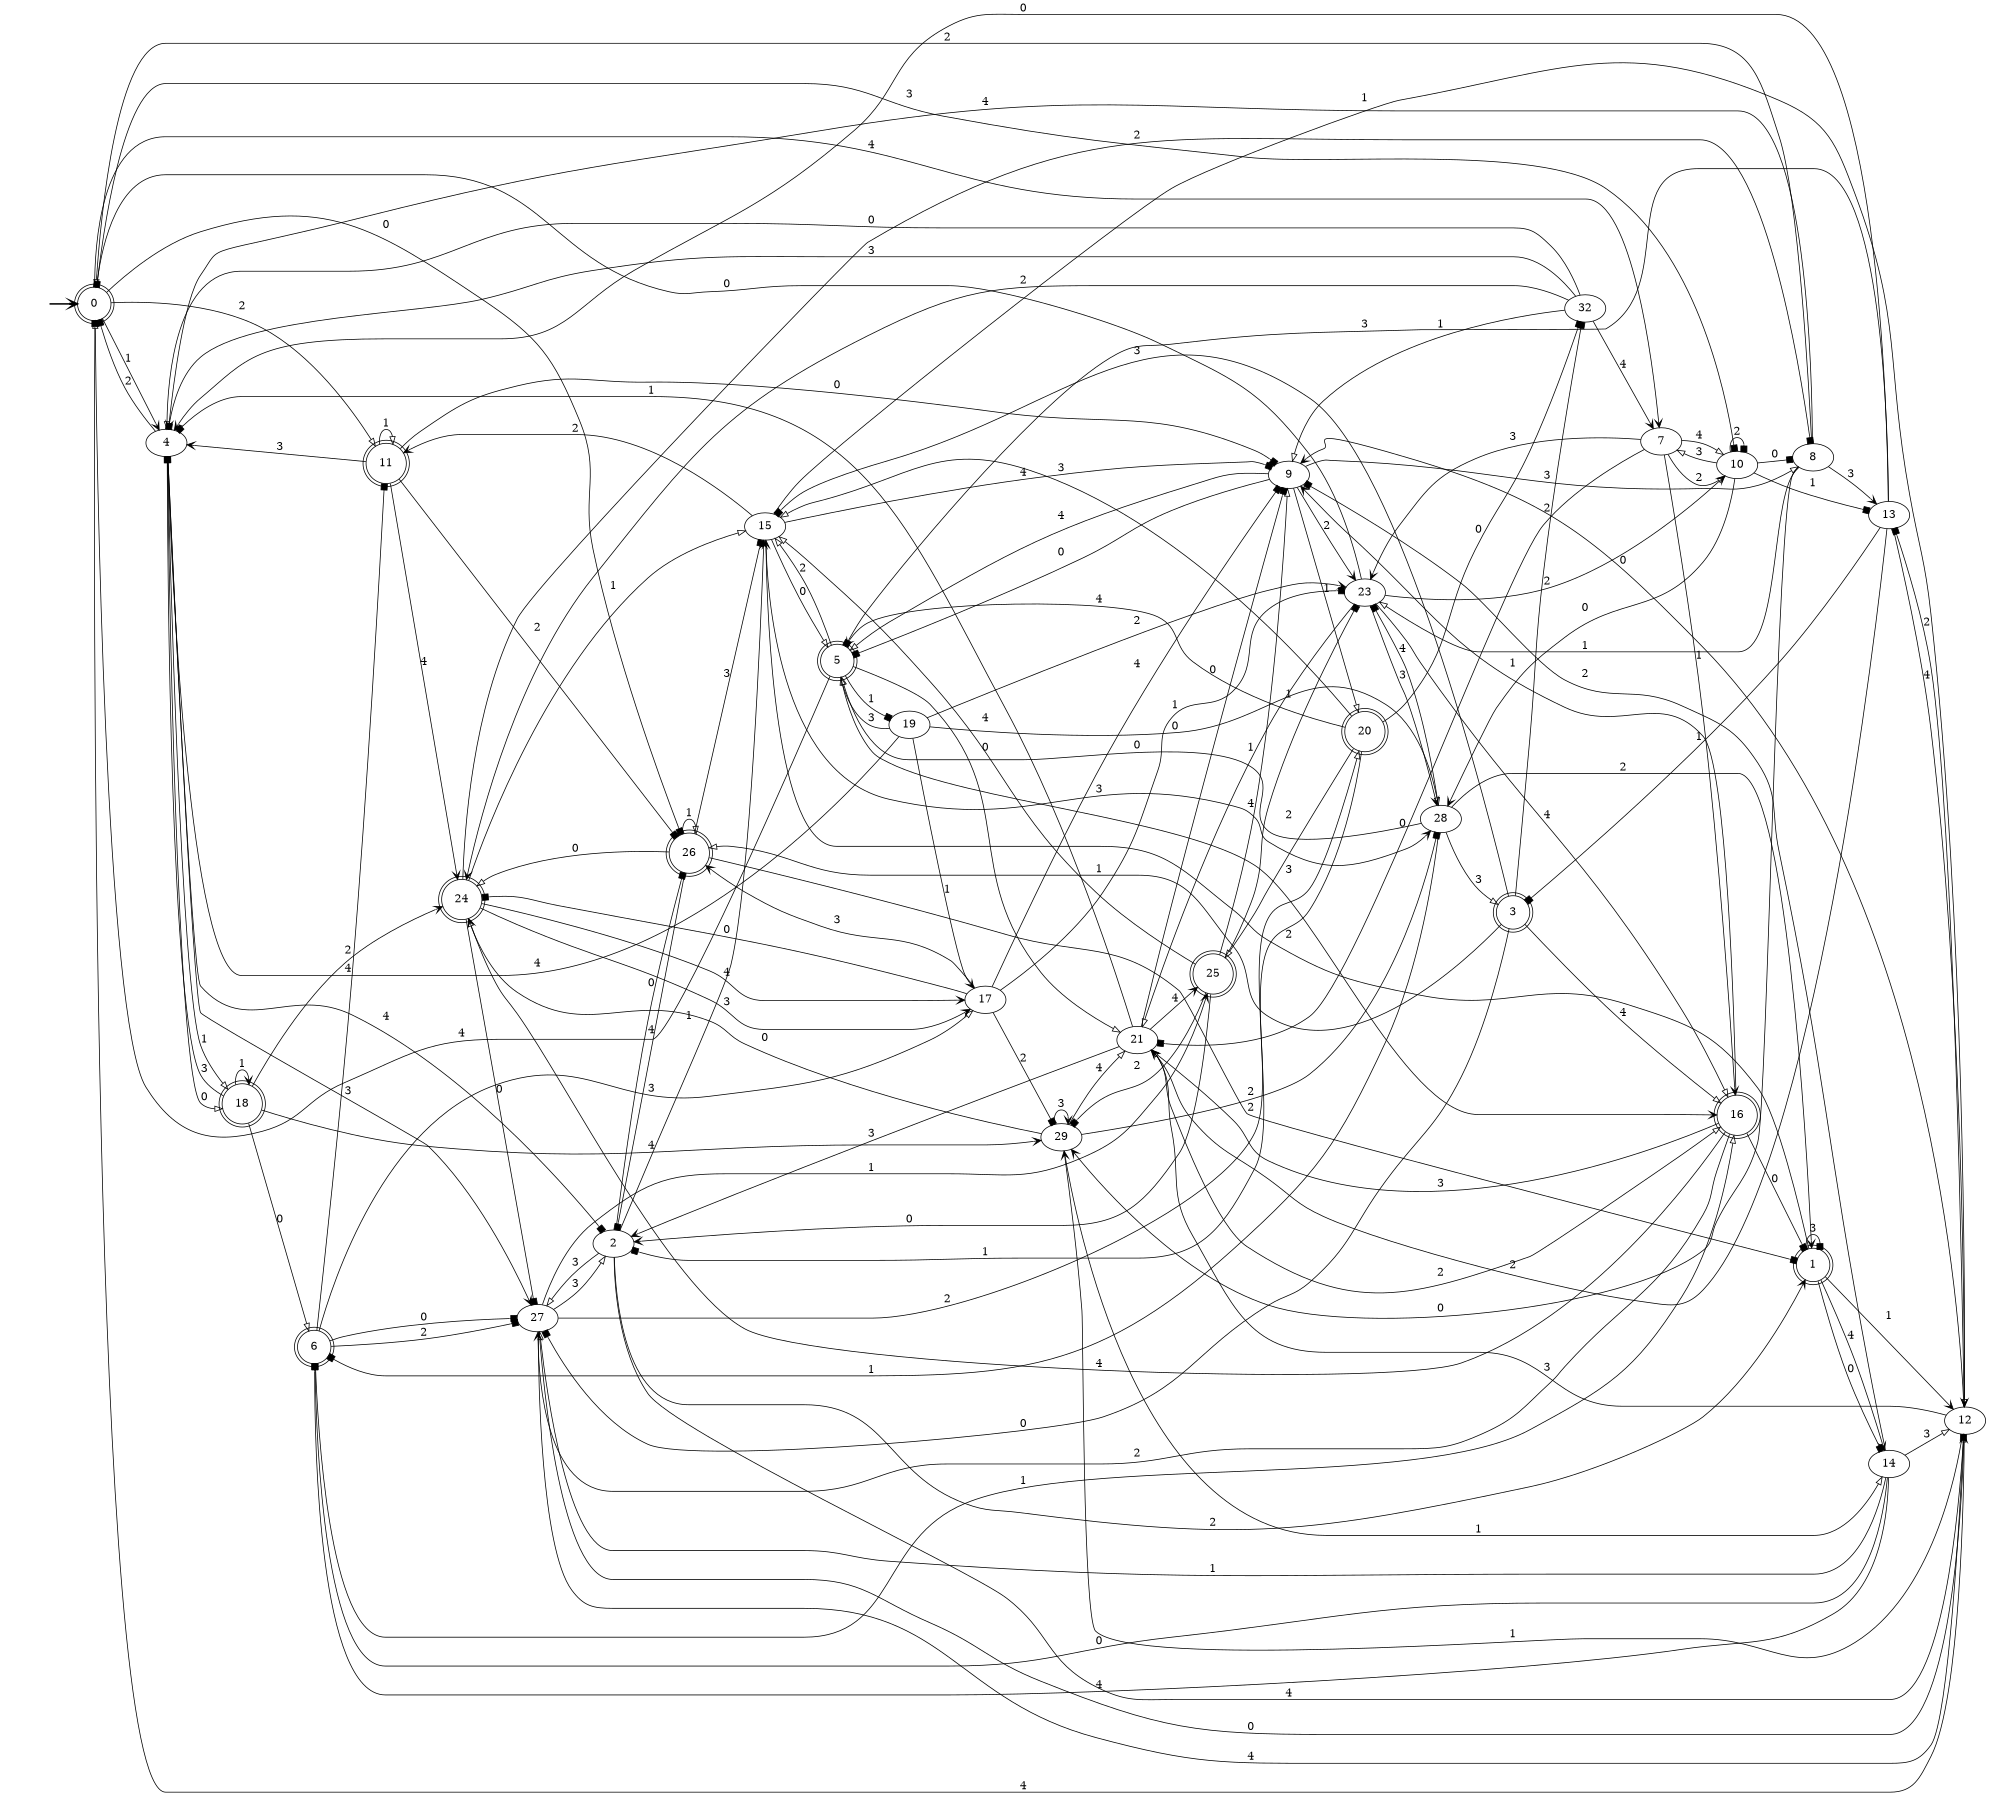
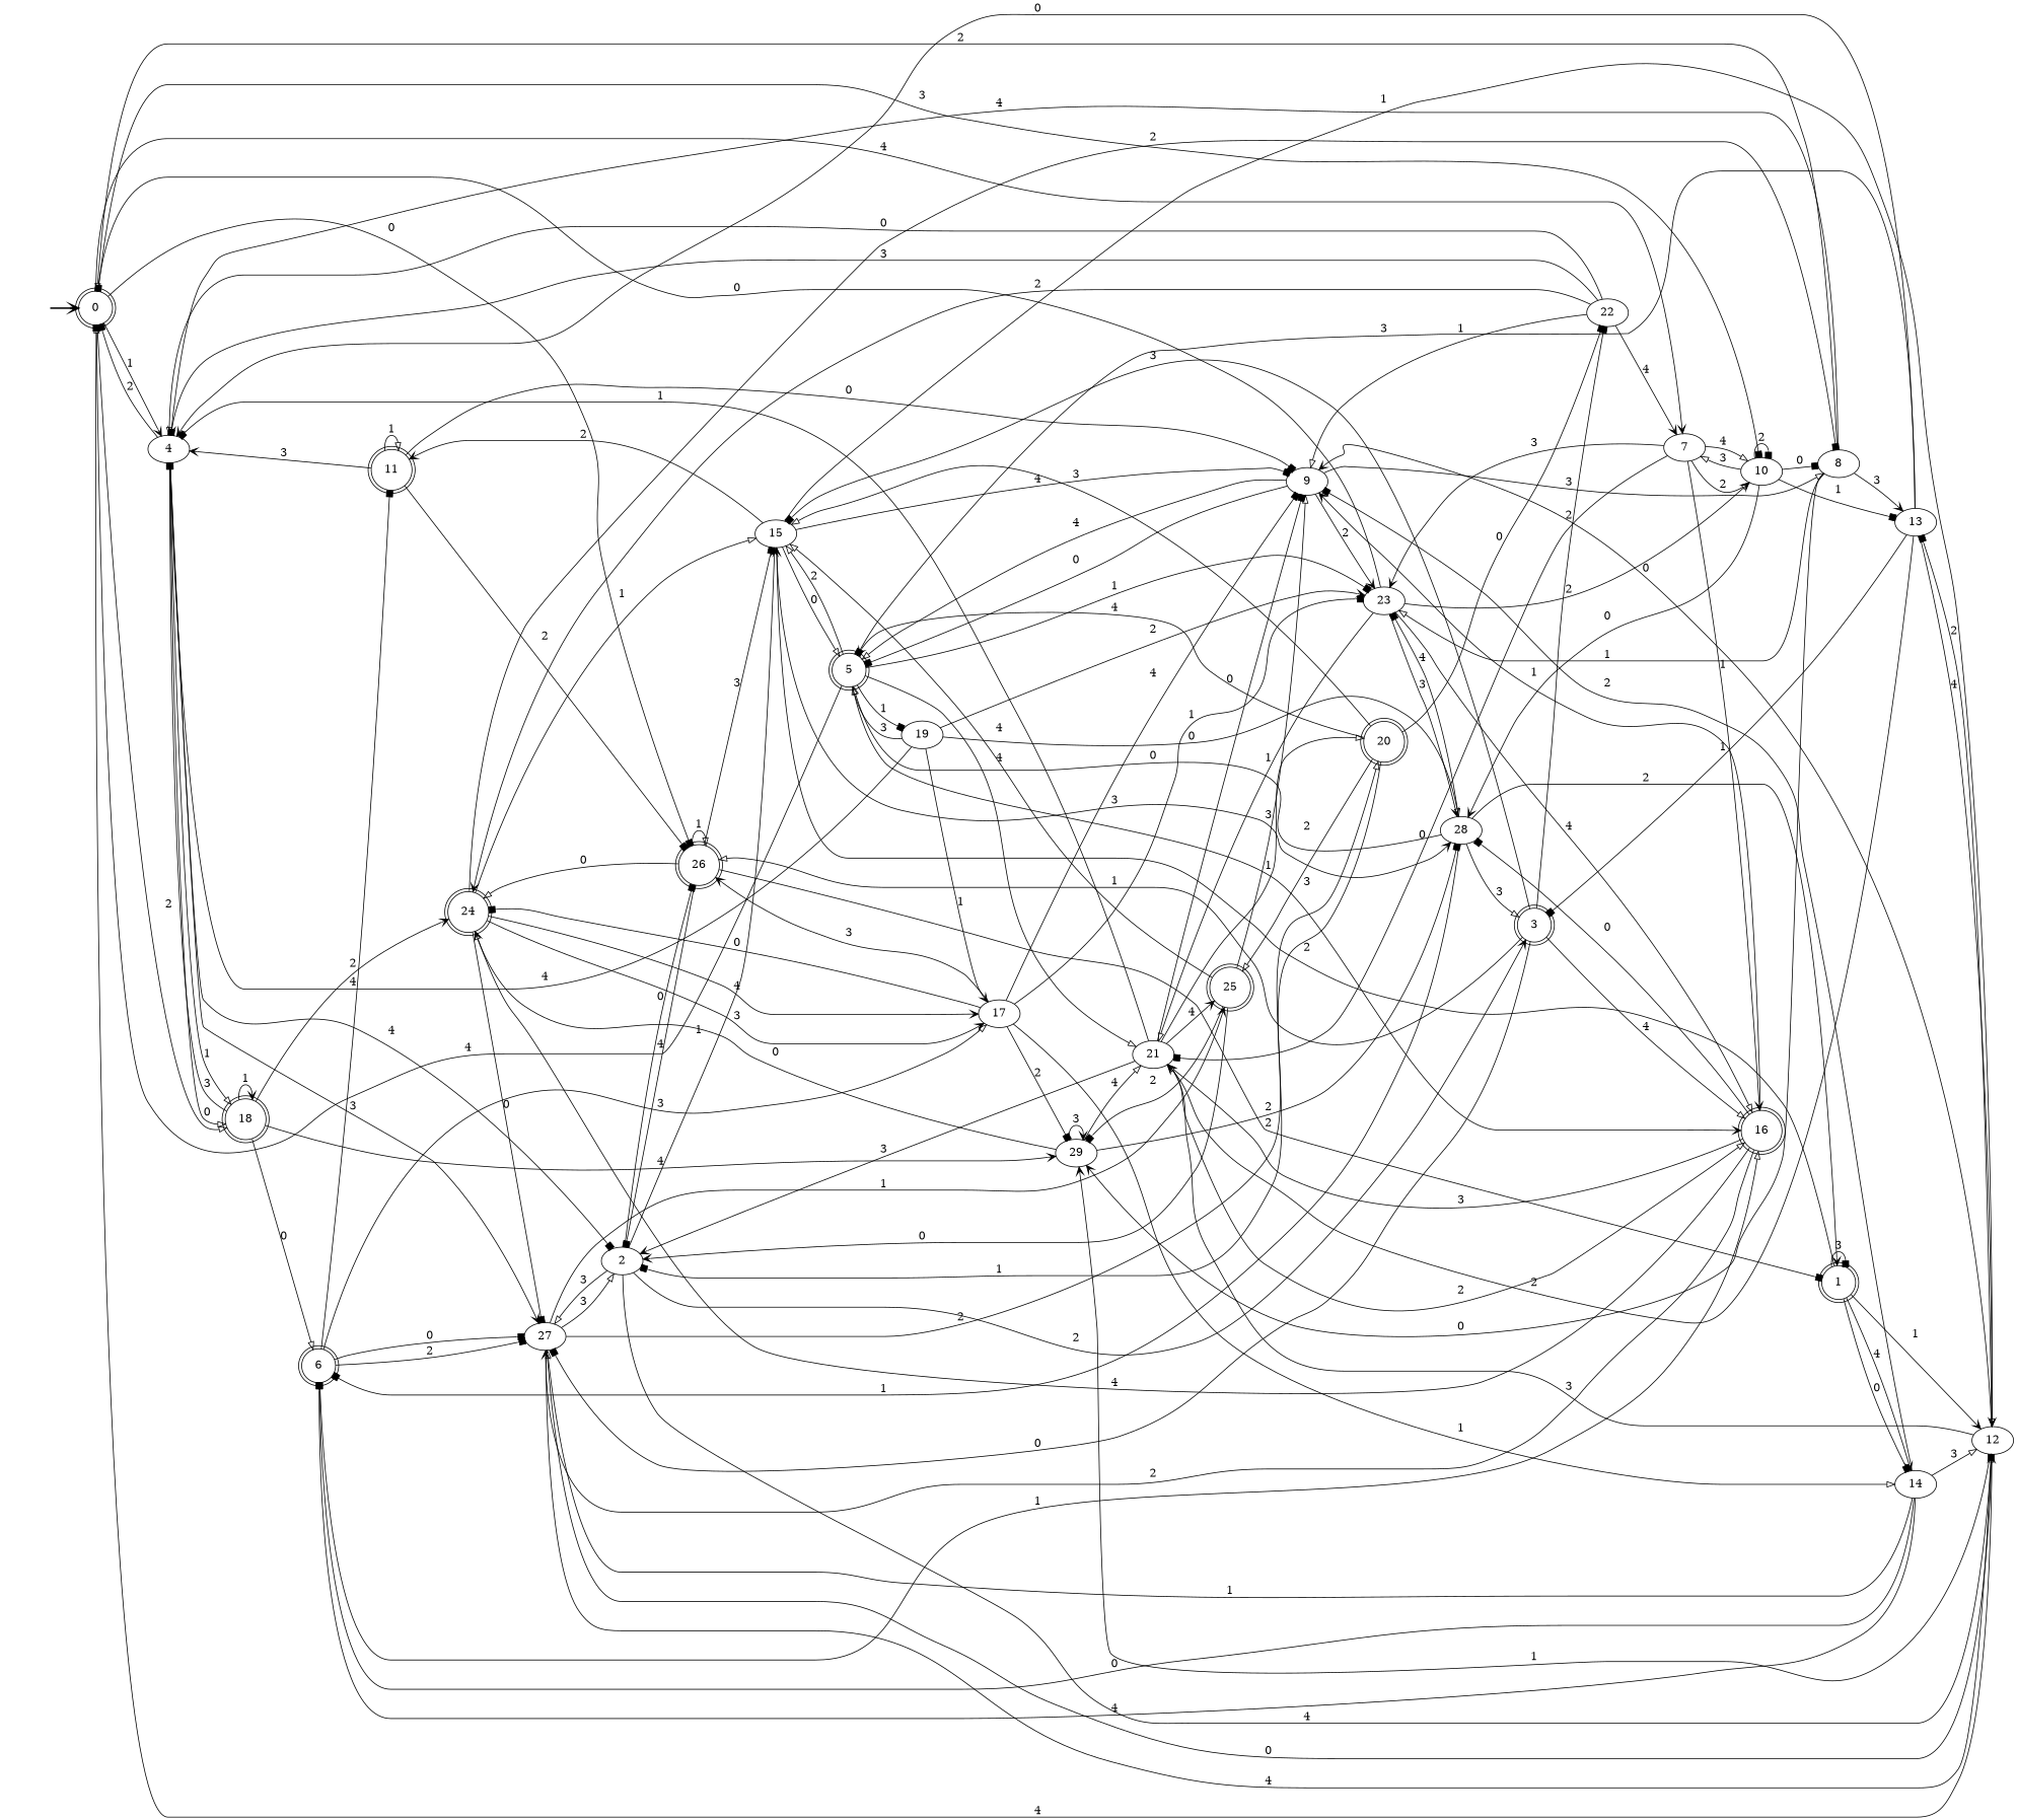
  digraph {
    rankdir=LR
    edge [arrowhead=box]
    fake [style=invisible]
    0 [root=true shape=doublecircle]
    4
    7
    10
    11 [shape=doublecircle]
    26 [shape=doublecircle]
    2
    27
    18 [shape=doublecircle]
    16 [shape=doublecircle]
    21
    23
    8
    13
    28
    9
    24 [shape=doublecircle]
    1 [shape=doublecircle]
    15
    12
    14
    29
    6 [shape=doublecircle]
    5 [shape=doublecircle]
    3 [shape=doublecircle]
-   22 [label=32]
+   22
    20 [shape=doublecircle]
    25 [shape=doublecircle]
    19
    17
    fake -> 0 [arrowhead=vee style=bold]
    0 -> 4 [arrowhead=vee label=1]
    0 -> 7 [arrowhead=vee label=4]
    0 -> 10 [label=3]
-   0 -> 11 [arrowhead=onormal label=2]
+   0 -> 18 [arrowhead=onormal label=2]
    0 -> 26 [label=0]
    4 -> 0 [label=2]
    4 -> 2 [label=4]
    4 -> 27 [arrowhead=vee label=3]
    4 -> 18 [arrowhead=onormal label=0]
    4 -> 18 [arrowhead=onormal label=1]
    7 -> 10 [arrowhead=onormal label=2]
    7 -> 10 [arrowhead=onormal label=4]
    7 -> 16 [arrowhead=vee label=1]
    7 -> 21 [label=0]
    7 -> 23 [arrowhead=vee label=3]
    10 -> 7 [arrowhead=onormal label=3]
    10 -> 10 [label=2]
    10 -> 8 [label=0]
    10 -> 13 [label=1]
    10 -> 28 [arrowhead=vee label=0]
    11 -> 4 [arrowhead=vee label=3]
    11 -> 11 [arrowhead=onormal label=1]
    11 -> 26 [label=2]
    11 -> 9 [label=0]
-   11 -> 24 [arrowhead=vee label=4]
    26 -> 26 [arrowhead=onormal label=1]
    26 -> 2 [label=4]
    26 -> 24 [arrowhead=onormal label=0]
    26 -> 1 [label=2]
    26 -> 15 [label=3]
    2 -> 26 [label=0]
    2 -> 27 [arrowhead=onormal label=3]
    2 -> 15 [arrowhead=vee label=1]
    2 -> 12 [label=4]
-   2 -> 1 [arrowhead=vee label=2]
+   2 -> 3 [arrowhead=vee label=2]
    27 -> 2 [arrowhead=onormal label=3]
    27 -> 12 [arrowhead=onormal label=4]
    27 -> 12 [arrowhead=vee label=0]
    27 -> 20 [arrowhead=onormal label=2]
    27 -> 25 [arrowhead=vee label=1]
    18 -> 4 [label=3]
    18 -> 18 [arrowhead=vee label=1]
    18 -> 24 [arrowhead=vee label=2]
    18 -> 29 [arrowhead=vee label=4]
    18 -> 6 [arrowhead=onormal label=0]
    16 -> 27 [arrowhead=vee label=2]
    16 -> 21 [arrowhead=onormal label=3]
-   16 -> 1 [label=0]
+   16 -> 28 [label=0]
    16 -> 9 [arrowhead=vee label=1]
    16 -> 24 [arrowhead=vee label=4]
    21 -> 4 [label=1]
    21 -> 2 [arrowhead=vee label=3]
    21 -> 16 [arrowhead=onormal label=2]
    21 -> 9 [label=0]
    21 -> 25 [arrowhead=vee label=4]
    23 -> 0 [label=0]
    23 -> 10 [arrowhead=vee label=2]
    23 -> 16 [arrowhead=onormal label=4]
    23 -> 21 [arrowhead=onormal label=1]
    23 -> 28 [arrowhead=vee label=3]
    8 -> 0 [arrowhead=onormal label=2]
    8 -> 4 [arrowhead=vee label=4]
    8 -> 23 [arrowhead=onormal label=1]
    8 -> 13 [arrowhead=vee label=3]
    8 -> 29 [arrowhead=vee label=0]
    13 -> 4 [arrowhead=vee label=0]
    13 -> 21 [arrowhead=vee label=2]
    13 -> 12 [arrowhead=onormal label=4]
    13 -> 5 [label=3]
    13 -> 3 [label=1]
    28 -> 23 [label=4]
    28 -> 1 [arrowhead=vee label=2]
    28 -> 6 [label=1]
    28 -> 5 [arrowhead=onormal label=0]
    28 -> 3 [arrowhead=onormal label=3]
    9 -> 23 [arrowhead=vee label=2]
    9 -> 8 [arrowhead=onormal label=3]
    9 -> 5 [label=0]
    9 -> 5 [arrowhead=onormal label=4]
-   9 -> 20 [arrowhead=onormal label=1]
+   21 -> 20 [arrowhead=onormal label=1]
    24 -> 27 [label=0]
    24 -> 8 [label=2]
    24 -> 15 [arrowhead=onormal label=1]
    24 -> 17 [arrowhead=vee label=4]
    24 -> 17 [arrowhead=vee label=3]
    1 -> 1 [label=3]
    1 -> 15 [arrowhead=vee label=2]
    1 -> 12 [arrowhead=vee label=1]
    1 -> 14 [arrowhead=vee label=4]
    1 -> 14 [label=0]
    15 -> 11 [arrowhead=vee label=2]
    15 -> 28 [arrowhead=vee label=3]
    15 -> 9 [label=4]
    15 -> 12 [arrowhead=vee label=1]
    15 -> 5 [arrowhead=onormal label=0]
    12 -> 0 [label=4]
    12 -> 21 [arrowhead=vee label=3]
    12 -> 13 [label=2]
    12 -> 9 [arrowhead=vee label=0]
    12 -> 29 [arrowhead=vee label=1]
    14 -> 27 [arrowhead=onormal label=1]
    14 -> 9 [label=2]
    14 -> 12 [arrowhead=onormal label=3]
    14 -> 6 [label=0]
    14 -> 6 [label=4]
    29 -> 21 [arrowhead=onormal label=4]
    29 -> 28 [label=2]
    29 -> 24 [arrowhead=onormal label=0]
-   29 -> 14 [arrowhead=onormal label=1]
+   17 -> 14 [arrowhead=onormal label=1]
    29 -> 29 [arrowhead=vee label=3]
    6 -> 11 [label=4]
    6 -> 27 [label=0]
    6 -> 27 [label=2]
    6 -> 16 [arrowhead=onormal label=1]
    6 -> 17 [arrowhead=onormal label=3]
    5 -> 0 [arrowhead=onormal label=4]
    5 -> 16 [arrowhead=vee label=3]
-   5 -> 21 [arrowhead=onormal label=0]
+   5 -> 21 [arrowhead=onormal label=4]
    5 -> 15 [arrowhead=onormal label=2]
    5 -> 19 [label=1]
    3 -> 26 [arrowhead=onormal label=1]
    3 -> 27 [label=0]
    3 -> 16 [arrowhead=onormal label=4]
    3 -> 15 [label=3]
    3 -> 22 [label=2]
    22 -> 4 [arrowhead=onormal label=0]
    22 -> 4 [label=3]
    22 -> 7 [arrowhead=vee label=4]
    22 -> 9 [arrowhead=onormal label=1]
    22 -> 24 [arrowhead=vee label=2]
    20 -> 2 [label=1]
    20 -> 15 [arrowhead=onormal label=3]
    20 -> 5 [arrowhead=vee label=4]
    20 -> 22 [label=0]
    20 -> 25 [arrowhead=onormal label=2]
    25 -> 2 [arrowhead=vee label=0]
-   25 -> 23 [label=1]
-   25 -> 9 [arrowhead=onormal label=4]
+   5 -> 23 [label=1]
+   25 -> 9 [arrowhead=onormal label=3]
    25 -> 15 [arrowhead=onormal label=4]
    25 -> 29 [label=2]
    19 -> 4 [label=4]
    19 -> 23 [arrowhead=vee label=2]
    19 -> 28 [arrowhead=onormal label=0]
    19 -> 5 [arrowhead=onormal label=3]
    19 -> 17 [arrowhead=vee label=1]
    17 -> 26 [arrowhead=vee label=3]
    17 -> 23 [label=1]
    17 -> 9 [label=4]
    17 -> 24 [label=0]
    17 -> 29 [label=2]
  }
